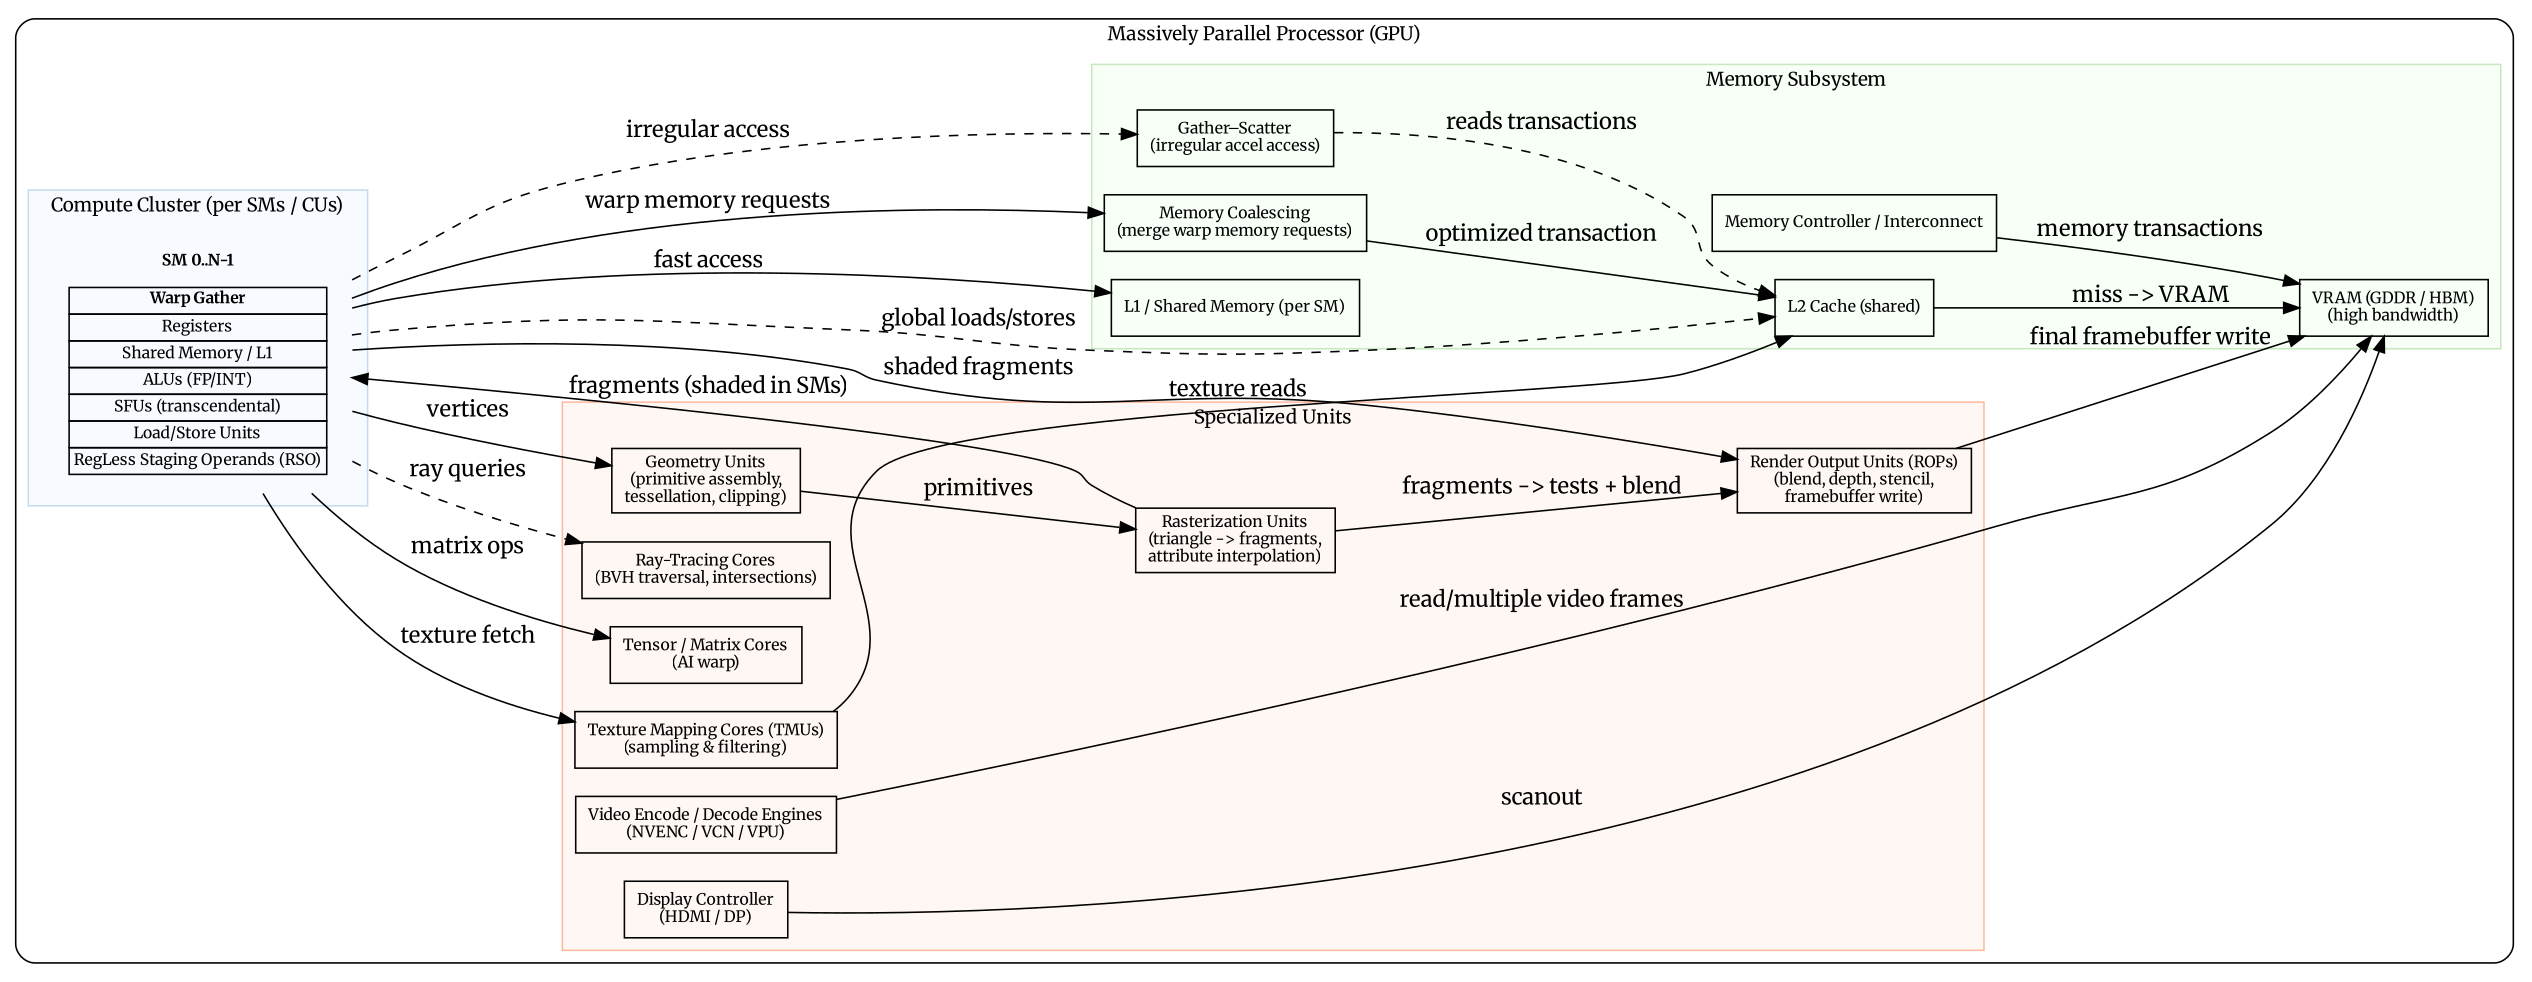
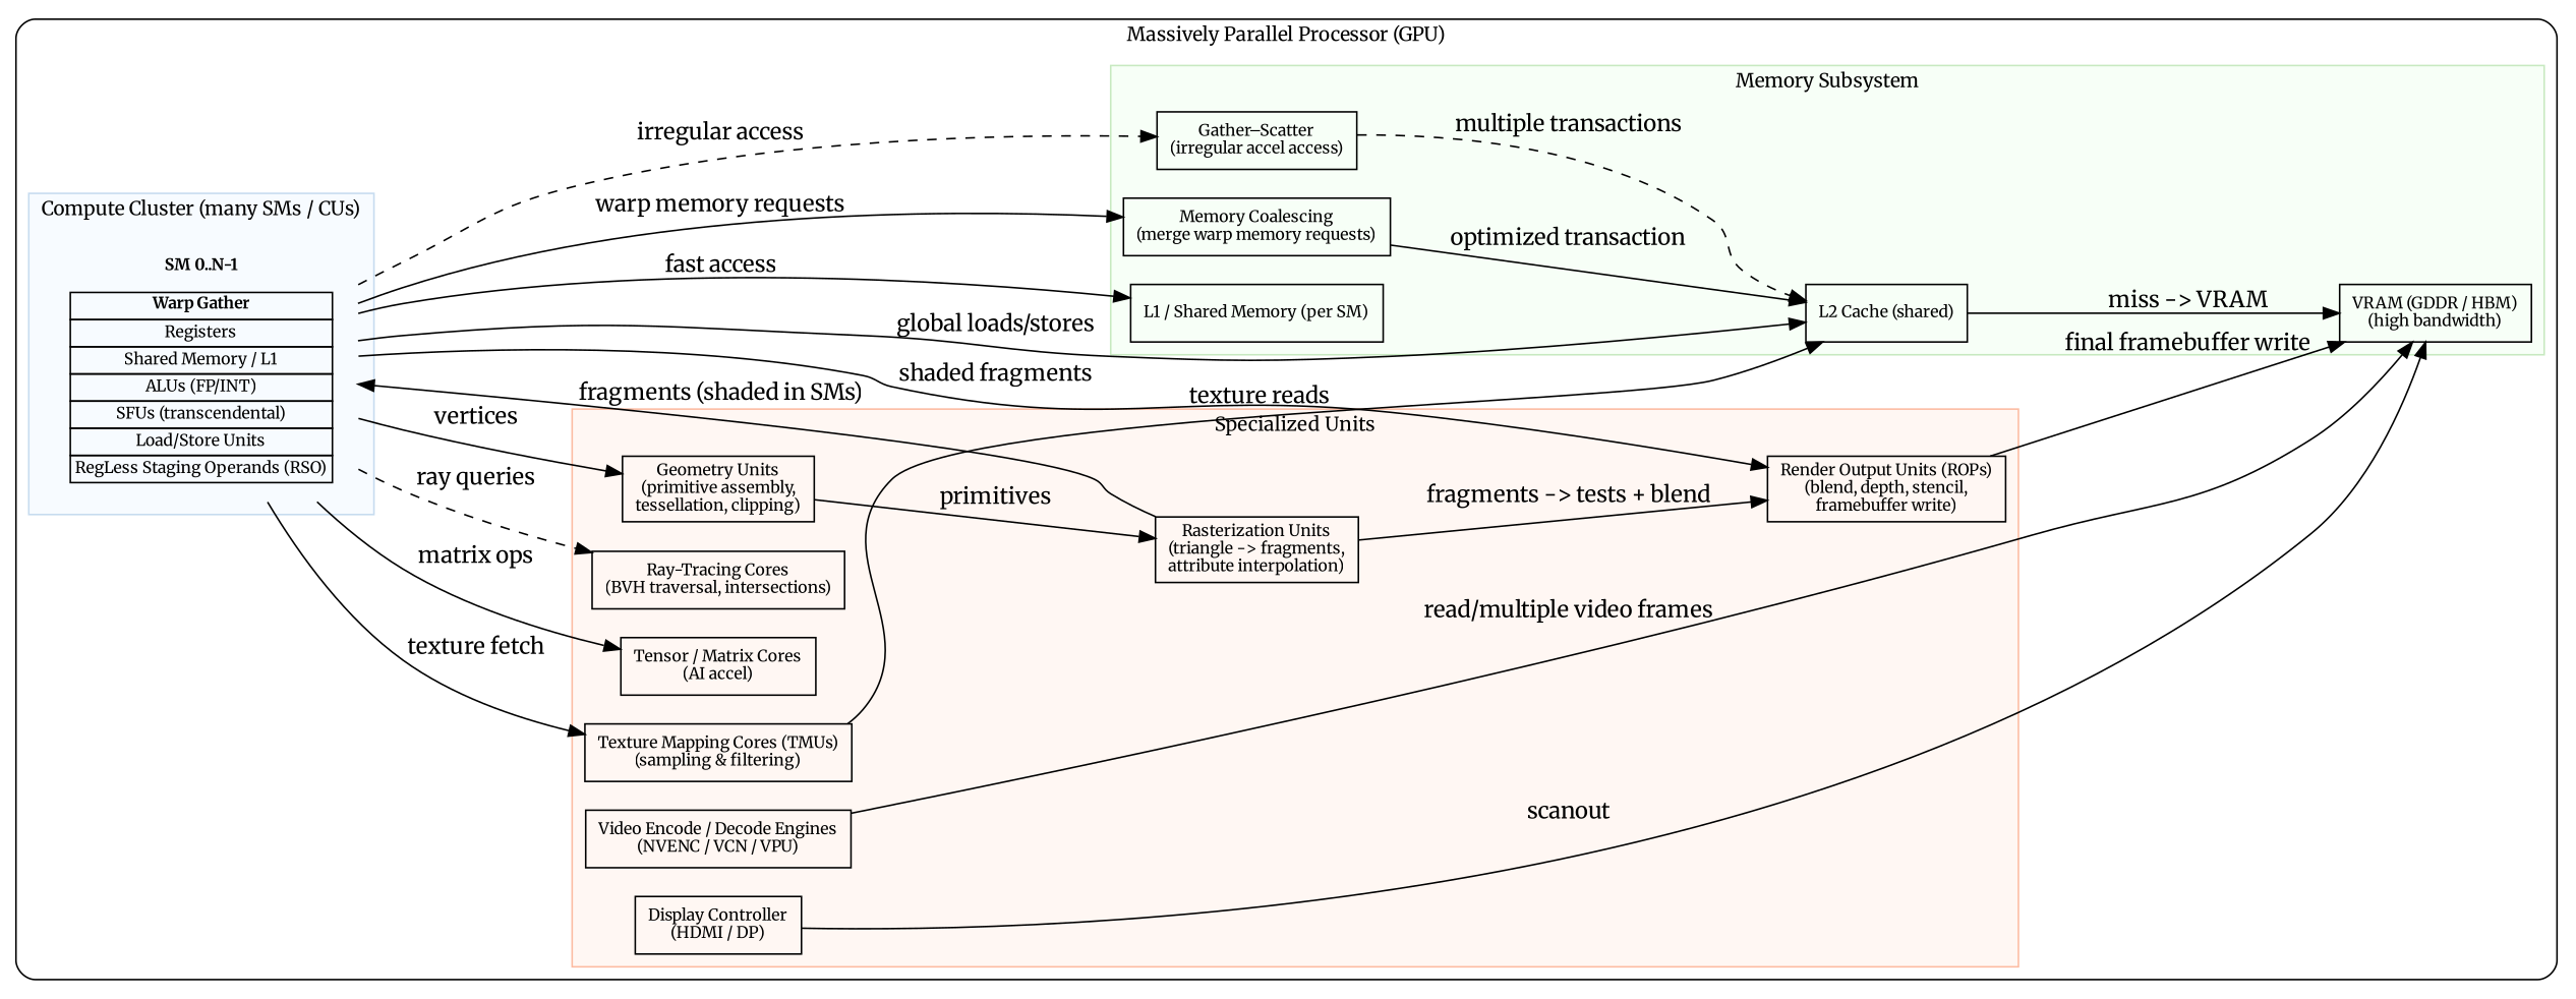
  digraph {
    bgcolor=white
    fontname=Merriweather
    rankdir=LR
    node [fontname=Merriweather fontsize=10 shape=box]
    edge [fontname=Merriweather]
    n1 [label=<         <TABLE BORDER="0" CELLBORDER="0" CELLSPACING="6">           <TR><TD><B>SM 0..N-1</B></TD></TR>           <TR><TD>             <TABLE BORDER="0" CELLBORDER="1" CELLSPACING="0">               <TR><TD><FONT POINT-SIZE="10"><B>Warp Gather</B></FONT></TD></TR>               <TR><TD><FONT POINT-SIZE="10">Registers</FONT></TD></TR>               <TR><TD><FONT POINT-SIZE="10">Shared Memory / L1</FONT></TD></TR>               <TR><TD><FONT POINT-SIZE="10">ALUs (FP/INT)</FONT></TD></TR>               <TR><TD><FONT POINT-SIZE="10">SFUs (transcendental)</FONT></TD></TR>               <TR><TD><FONT POINT-SIZE="10">Load/Store Units</FONT></TD></TR>               <TR><TD><FONT POINT-SIZE="10">RegLess Staging Operands (RSO)</FONT></TD></TR>             </TABLE>           </TD></TR>         </TABLE>       > shape=plaintext]
    n2 [label="Geometry Units\n(primitive assembly,\ntessellation, clipping)"]
    n3 [label="Rasterization Units\n(triangle -> fragments,\nattribute interpolation)"]
    n4 [label="Texture Mapping Cores (TMUs)\n(sampling & filtering)"]
    n5 [label="Render Output Units (ROPs)\n(blend, depth, stencil,\nframebuffer write)"]
-   n6 [label="Tensor / Matrix Cores\n(AI warp)"]
+   n6 [label="Tensor / Matrix Cores\n(AI accel)"]
    n7 [label="Ray-Tracing Cores\n(BVH traversal, intersections)"]
    n8 [label="Video Encode / Decode Engines\n(NVENC / VCN / VPU)"]
    n9 [label="Display Controller\n(HDMI / DP)"]
    n10 [label="L1 / Shared Memory (per SM)"]
    n11 [label="L2 Cache (shared)"]
    n12 [label="VRAM (GDDR / HBM)\n(high bandwidth)"]
-   n13 [label="Memory Controller / Interconnect"]
    n14 [label="Memory Coalescing\n(merge warp memory requests)"]
    n15 [label="Gather–Scatter\n(irregular accel access)"]
    subgraph cluster_1 {
      color=black
      fontsize=12
      label="Massively Parallel Processor (GPU)"
      style=rounded
      subgraph cluster_2 {
        color="#c6dbef"
        fillcolor="#f7fbff"
        fontsize=12
-       label="Compute Cluster (per SMs / CUs)"
+       label="Compute Cluster (many SMs / CUs)"
        style=filled
        n1
      }
      subgraph cluster_3 {
        color="#fcbba1"
        fillcolor="#fff7f3"
        fontsize=12
        label="Specialized Units"
        style=filled
        n2
        n3
        n4
        n5
        n6
        n7
        n8
        n9
      }
      subgraph cluster_4 {
        color="#c7e9c0"
        fillcolor="#f7fff7"
        fontsize=12
        label="Memory Subsystem"
        style=filled
        n10
        n11
        n12
-       n13
        n14
        n15
      }
    }
    n1 -> n2 [label=" vertices"]
    n1 -> n4 [label=" texture fetch"]
    n1 -> n5 [label=" shaded fragments"]
    n1 -> n6 [label=" matrix ops"]
    n1 -> n7 [label=" ray queries" style=dashed]
    n1 -> n10 [label=" fast access"]
-   n1 -> n11 [label=" global loads/stores" style=dashed]
+   n1 -> n11 [label=" global loads/stores"]
    n1 -> n14 [label=" warp memory requests"]
    n1 -> n15 [label=" irregular access" style=dashed]
    n2 -> n3 [label=" primitives"]
    n3 -> n1 [label=" fragments (shaded in SMs)"]
    n3 -> n5 [label=" fragments -> tests + blend"]
    n4 -> n11 [label=" texture reads"]
    n5 -> n12 [label=" final framebuffer write"]
    n8 -> n12 [label=" read/multiple video frames"]
    n9 -> n12 [label=" scanout"]
    n11 -> n12 [label=" miss -> VRAM"]
-   n13 -> n12 [label=" memory transactions"]
    n14 -> n11 [label=" optimized transaction"]
-   n15 -> n11 [label=" reads transactions" style=dashed]
+   n15 -> n11 [label=" multiple transactions" style=dashed]
  }
